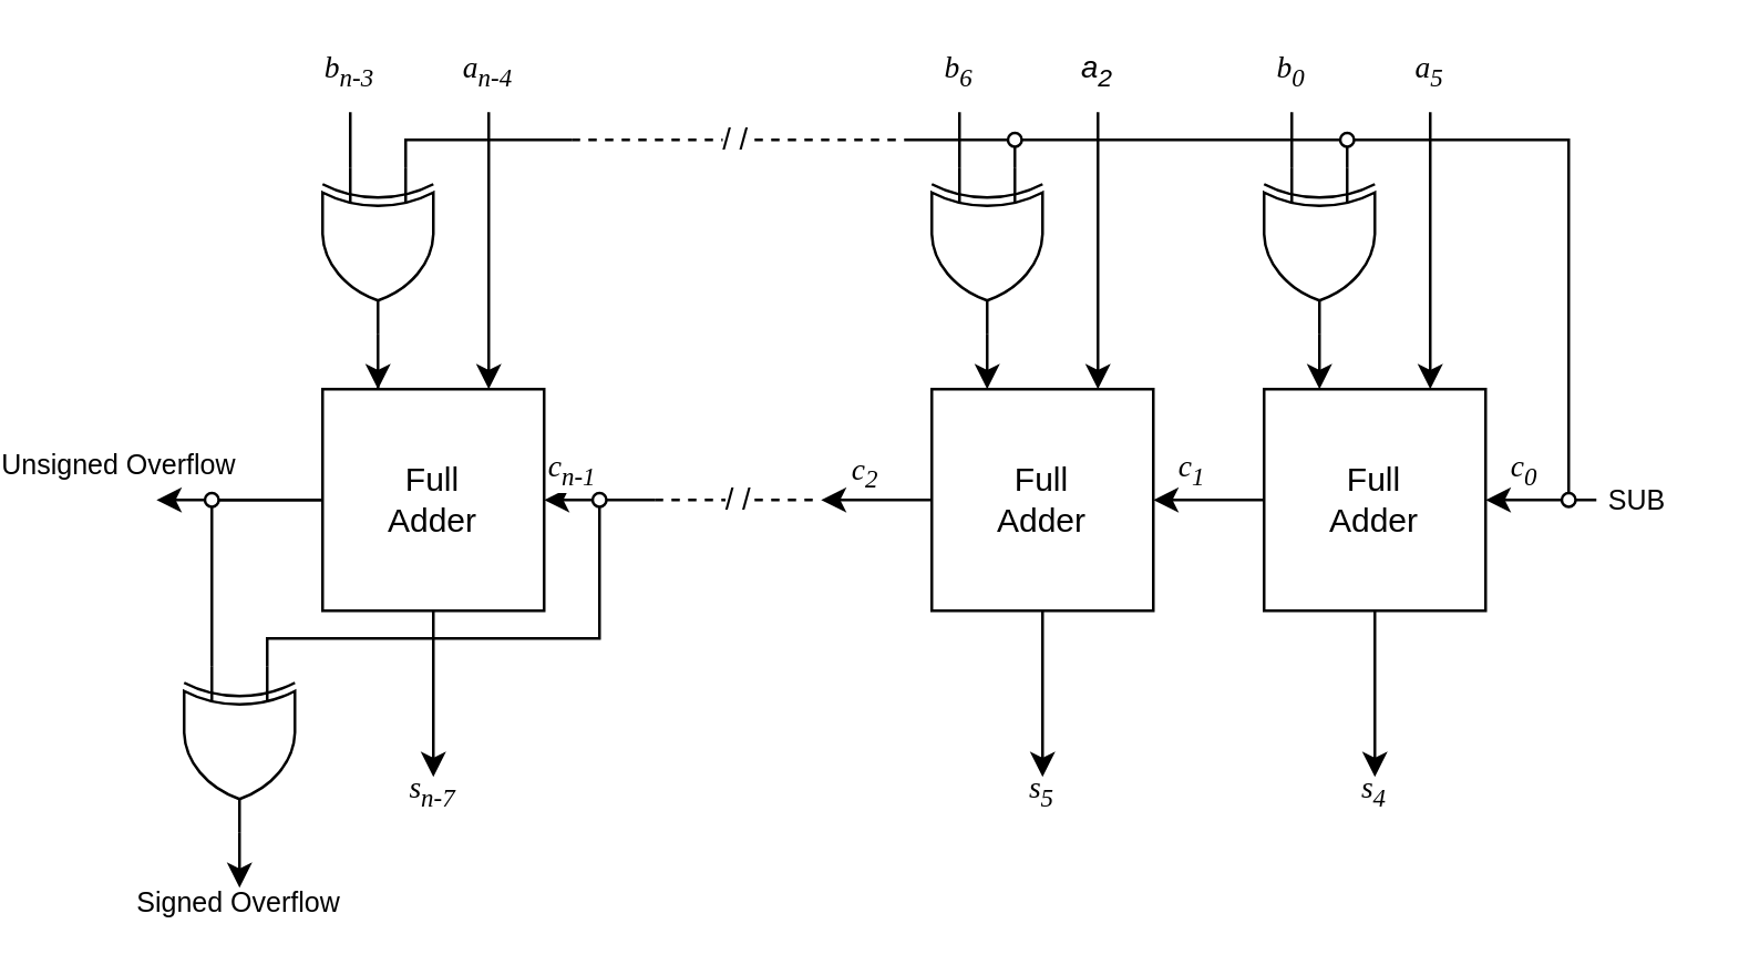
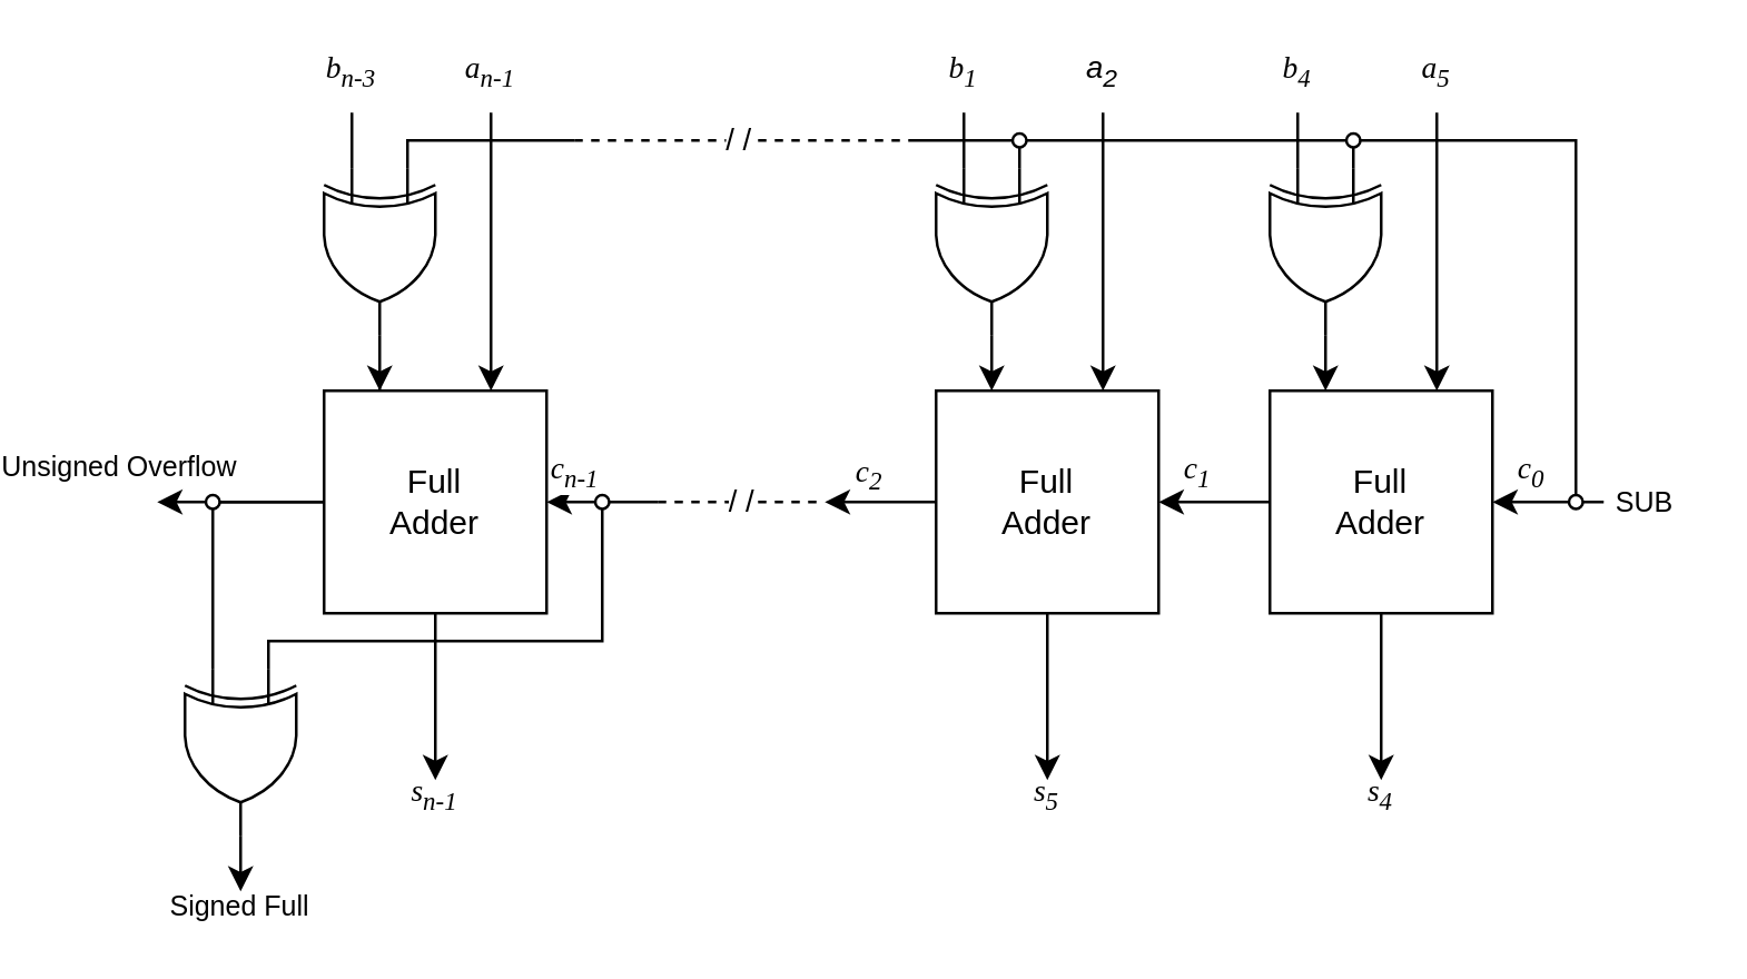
  <mxCell id="0" />
  <mxCell id="1" parent="0" />
  <mxCell id="2" style="edgeStyle=orthogonalEdgeStyle;rounded=0;orthogonalLoop=1;jettySize=auto;html=1;entryX=0.25;entryY=0;entryDx=0;entryDy=0;" edge="1" parent="1" source="3" target="6"><mxGeometry relative="1" as="geometry" /></mxCell>
  <mxCell id="3" value="" style="verticalLabelPosition=bottom;shadow=0;dashed=0;align=center;html=1;verticalAlign=top;shape=mxgraph.electrical.logic_gates.logic_gate;operation=xor;rotation=90;" vertex="1" parent="1"><mxGeometry x="80" y="70" width="60" height="40" as="geometry" /></mxCell>
  <mxCell id="4" style="edgeStyle=orthogonalEdgeStyle;rounded=0;orthogonalLoop=1;jettySize=auto;html=1;exitX=0.5;exitY=1;exitDx=0;exitDy=0;" edge="1" parent="1" source="6"><mxGeometry relative="1" as="geometry"><mxPoint x="130" y="280" as="targetPoint" /></mxGeometry></mxCell>
  <mxCell id="5" style="edgeStyle=orthogonalEdgeStyle;rounded=0;orthogonalLoop=1;jettySize=auto;html=1;endArrow=none;endFill=0;entryX=0;entryY=0.75;entryDx=0;entryDy=0;entryPerimeter=0;" edge="1" parent="1" source="6" target="16"><mxGeometry relative="1" as="geometry"><mxPoint x="30" y="240" as="targetPoint" /></mxGeometry></mxCell>
  <mxCell id="6" value="Full&lt;div&gt;Adder&lt;/div&gt;" style="rounded=0;whiteSpace=wrap;html=1;" vertex="1" parent="1"><mxGeometry x="90" y="140" width="80" height="80" as="geometry" /></mxCell>
  <mxCell id="7" value="" style="endArrow=classic;html=1;rounded=0;entryX=0.75;entryY=0;entryDx=0;entryDy=0;" edge="1" parent="1" target="6"><mxGeometry width="50" height="50" relative="1" as="geometry"><mxPoint x="150" y="40" as="sourcePoint" /><mxPoint x="200" y="10" as="targetPoint" /></mxGeometry></mxCell>
  <mxCell id="8" value="" style="endArrow=none;html=1;rounded=0;" edge="1" parent="1"><mxGeometry width="50" height="50" relative="1" as="geometry"><mxPoint x="100" y="60" as="sourcePoint" /><mxPoint x="100" y="40" as="targetPoint" /></mxGeometry></mxCell>
  <mxCell id="9" value="" style="endArrow=none;html=1;rounded=0;" edge="1" parent="1"><mxGeometry width="50" height="50" relative="1" as="geometry"><mxPoint x="120" y="60" as="sourcePoint" /><mxPoint x="180" y="50" as="targetPoint" /><Array as="points"><mxPoint x="120" y="50" /></Array></mxGeometry></mxCell>
  <mxCell id="10" value="&lt;font face=&quot;Tahoma&quot; style=&quot;font-size: 11px;&quot;&gt;&lt;i style=&quot;&quot;&gt;b&lt;sub style=&quot;&quot;&gt;n-3&lt;/sub&gt;&lt;/i&gt;&lt;/font&gt;" style="text;strokeColor=none;align=center;fillColor=none;html=1;verticalAlign=middle;whiteSpace=wrap;rounded=0;" vertex="1" parent="1"><mxGeometry x="90" y="20" width="20" height="10" as="geometry" /></mxCell>
- <mxCell id="11" value="&lt;font face=&quot;Tahoma&quot; style=&quot;font-size: 11px;&quot;&gt;&lt;i&gt;a&lt;sub&gt;n-4&lt;/sub&gt;&lt;/i&gt;&lt;/font&gt;" style="text;strokeColor=none;align=center;fillColor=none;html=1;verticalAlign=middle;whiteSpace=wrap;rounded=0;" vertex="1" parent="1"><mxGeometry x="140" y="20" width="20" height="10" as="geometry" /></mxCell>
- <mxCell id="12" value="&lt;font style=&quot;font-size: 11px;&quot;&gt;s&lt;sub&gt;n-7&lt;/sub&gt;&lt;/font&gt;" style="text;strokeColor=none;align=center;fillColor=none;html=1;verticalAlign=middle;whiteSpace=wrap;rounded=0;fontStyle=2;fontFamily=Tahoma;" vertex="1" parent="1"><mxGeometry x="120" y="280" width="20" height="10" as="geometry" /></mxCell>
+ <mxCell id="11" value="&lt;font face=&quot;Tahoma&quot; style=&quot;font-size: 11px;&quot;&gt;&lt;i&gt;a&lt;sub&gt;n-1&lt;/sub&gt;&lt;/i&gt;&lt;/font&gt;" style="text;strokeColor=none;align=center;fillColor=none;html=1;verticalAlign=middle;whiteSpace=wrap;rounded=0;" vertex="1" parent="1"><mxGeometry x="140" y="20" width="20" height="10" as="geometry" /></mxCell>
+ <mxCell id="12" value="&lt;font style=&quot;font-size: 11px;&quot;&gt;s&lt;sub&gt;n-1&lt;/sub&gt;&lt;/font&gt;" style="text;strokeColor=none;align=center;fillColor=none;html=1;verticalAlign=middle;whiteSpace=wrap;rounded=0;fontStyle=2;fontFamily=Tahoma;" vertex="1" parent="1"><mxGeometry x="120" y="280" width="20" height="10" as="geometry" /></mxCell>
  <mxCell id="13" value="&lt;font face=&quot;Tahoma&quot; style=&quot;font-size: 11px;&quot;&gt;&lt;i&gt;c&lt;sub&gt;n-1&lt;/sub&gt;&lt;/i&gt;&lt;/font&gt;" style="endArrow=classic;html=1;rounded=0;entryX=1;entryY=0.5;entryDx=0;entryDy=0;labelPosition=left;verticalLabelPosition=top;align=right;verticalAlign=bottom;" edge="1" parent="1" target="6"><mxGeometry width="50" height="50" relative="1" as="geometry"><mxPoint x="210" y="180" as="sourcePoint" /><mxPoint x="250" y="155" as="targetPoint" /></mxGeometry></mxCell>
  <mxCell id="14" value="" style="endArrow=none;html=1;rounded=0;endFill=0;" edge="1" parent="1"><mxGeometry width="50" height="50" relative="1" as="geometry"><mxPoint x="190" y="180" as="sourcePoint" /><mxPoint x="70" y="240" as="targetPoint" /><Array as="points"><mxPoint x="190" y="230" /><mxPoint x="70" y="230" /></Array></mxGeometry></mxCell>
  <mxCell id="15" style="edgeStyle=orthogonalEdgeStyle;rounded=0;orthogonalLoop=1;jettySize=auto;html=1;" edge="1" parent="1" source="16"><mxGeometry relative="1" as="geometry"><mxPoint x="60" y="320" as="targetPoint" /></mxGeometry></mxCell>
  <mxCell id="16" value="" style="verticalLabelPosition=bottom;shadow=0;dashed=0;align=center;html=1;verticalAlign=top;shape=mxgraph.electrical.logic_gates.logic_gate;operation=xor;rotation=90;" vertex="1" parent="1"><mxGeometry x="30" y="250" width="60" height="40" as="geometry" /></mxCell>
- <mxCell id="17" value="&lt;span style=&quot;font-size: 10px;&quot;&gt;Signed Overflow&lt;/span&gt;" style="text;strokeColor=none;align=center;fillColor=none;html=1;verticalAlign=middle;whiteSpace=wrap;rounded=0;" vertex="1" parent="1"><mxGeometry x="20" y="320" width="80" height="10" as="geometry" /></mxCell>
+ <mxCell id="17" value="&lt;span style=&quot;font-size: 10px;&quot;&gt;Signed Full&lt;/span&gt;" style="text;strokeColor=none;align=center;fillColor=none;html=1;verticalAlign=middle;whiteSpace=wrap;rounded=0;" vertex="1" parent="1"><mxGeometry x="20" y="320" width="80" height="10" as="geometry" /></mxCell>
  <mxCell id="18" value="&lt;font style=&quot;font-size: 10px;&quot;&gt;Unsigned Overflow&lt;/font&gt;" style="endArrow=classic;html=1;rounded=0;exitX=0;exitY=0.5;exitDx=0;exitDy=0;labelPosition=left;verticalLabelPosition=top;align=right;verticalAlign=bottom;horizontal=1;spacingBottom=4;" edge="1" parent="1" source="6"><mxGeometry x="0.004" width="50" height="50" relative="1" as="geometry"><mxPoint x="10" y="220" as="sourcePoint" /><mxPoint x="30" y="180" as="targetPoint" /><mxPoint as="offset" /></mxGeometry></mxCell>
  <mxCell id="19" value="/ /" style="endArrow=none;html=1;rounded=0;labelPosition=center;verticalLabelPosition=middle;align=center;verticalAlign=middle;dashed=1;" edge="1" parent="1"><mxGeometry width="50" height="50" relative="1" as="geometry"><mxPoint x="210" y="180" as="sourcePoint" /><mxPoint x="270" y="180" as="targetPoint" /></mxGeometry></mxCell>
  <mxCell id="20" value="" style="verticalLabelPosition=bottom;shadow=0;dashed=0;align=center;html=1;verticalAlign=top;shape=mxgraph.electrical.logic_gates.logic_gate;operation=xor;rotation=90;" vertex="1" parent="1"><mxGeometry x="300" y="70" width="60" height="40" as="geometry" /></mxCell>
  <mxCell id="21" style="edgeStyle=orthogonalEdgeStyle;rounded=0;orthogonalLoop=1;jettySize=auto;html=1;exitX=0.5;exitY=1;exitDx=0;exitDy=0;" edge="1" parent="1" source="24"><mxGeometry relative="1" as="geometry"><mxPoint x="350" y="280" as="targetPoint" /></mxGeometry></mxCell>
  <mxCell id="22" style="edgeStyle=orthogonalEdgeStyle;rounded=0;orthogonalLoop=1;jettySize=auto;html=1;" edge="1" parent="1" source="24"><mxGeometry relative="1" as="geometry"><mxPoint x="270" y="180" as="targetPoint" /></mxGeometry></mxCell>
  <mxCell id="23" value="&lt;font face=&quot;Tahoma&quot; style=&quot;font-size: 11px;&quot;&gt;&lt;i&gt;c&lt;sub&gt;2&lt;/sub&gt;&lt;/i&gt;&lt;/font&gt;" style="edgeLabel;html=1;align=right;verticalAlign=bottom;resizable=0;points=[];labelPosition=left;verticalLabelPosition=top;" vertex="1" connectable="0" parent="22"><mxGeometry x="-0.046" relative="1" as="geometry"><mxPoint as="offset" /></mxGeometry></mxCell>
  <mxCell id="24" value="Full&lt;div&gt;Adder&lt;/div&gt;" style="rounded=0;whiteSpace=wrap;html=1;" vertex="1" parent="1"><mxGeometry x="310" y="140" width="80" height="80" as="geometry" /></mxCell>
  <mxCell id="25" value="" style="endArrow=classic;html=1;rounded=0;entryX=0.75;entryY=0;entryDx=0;entryDy=0;" edge="1" parent="1" target="24"><mxGeometry width="50" height="50" relative="1" as="geometry"><mxPoint x="370" y="40" as="sourcePoint" /><mxPoint x="420" y="10" as="targetPoint" /></mxGeometry></mxCell>
  <mxCell id="26" value="" style="endArrow=none;html=1;rounded=0;" edge="1" parent="1"><mxGeometry width="50" height="50" relative="1" as="geometry"><mxPoint x="320" y="60" as="sourcePoint" /><mxPoint x="320" y="40" as="targetPoint" /></mxGeometry></mxCell>
- <mxCell id="27" value="&lt;font face=&quot;Tahoma&quot; style=&quot;font-size: 11px;&quot;&gt;&lt;i&gt;b&lt;sub&gt;6&lt;/sub&gt;&lt;/i&gt;&lt;/font&gt;" style="text;strokeColor=none;align=center;fillColor=none;html=1;verticalAlign=middle;whiteSpace=wrap;rounded=0;fontFamily=Tahoma;" vertex="1" parent="1"><mxGeometry x="310" y="20" width="20" height="10" as="geometry" /></mxCell>
+ <mxCell id="27" value="&lt;font face=&quot;Tahoma&quot; style=&quot;font-size: 11px;&quot;&gt;&lt;i&gt;b&lt;sub&gt;1&lt;/sub&gt;&lt;/i&gt;&lt;/font&gt;" style="text;strokeColor=none;align=center;fillColor=none;html=1;verticalAlign=middle;whiteSpace=wrap;rounded=0;fontFamily=Tahoma;" vertex="1" parent="1"><mxGeometry x="310" y="20" width="20" height="10" as="geometry" /></mxCell>
  <mxCell id="28" value="&lt;font style=&quot;font-size: 11px;&quot;&gt;a&lt;sub&gt;2&lt;/sub&gt;&lt;/font&gt;" style="text;strokeColor=none;align=center;fillColor=none;html=1;verticalAlign=middle;whiteSpace=wrap;rounded=0;fontStyle=2" vertex="1" parent="1"><mxGeometry x="360" y="20" width="20" height="10" as="geometry" /></mxCell>
  <mxCell id="29" value="&lt;font style=&quot;font-size: 11px;&quot;&gt;s&lt;sub&gt;5&lt;/sub&gt;&lt;/font&gt;" style="text;strokeColor=none;align=center;fillColor=none;html=1;verticalAlign=middle;whiteSpace=wrap;rounded=0;fontStyle=2;fontFamily=Tahoma;" vertex="1" parent="1"><mxGeometry x="340" y="280" width="20" height="10" as="geometry" /></mxCell>
  <mxCell id="30" value="&lt;font face=&quot;Tahoma&quot; style=&quot;font-size: 11px;&quot;&gt;&lt;i&gt;c&lt;sub&gt;1&lt;/sub&gt;&lt;/i&gt;&lt;/font&gt;" style="endArrow=classic;html=1;rounded=0;entryX=1;entryY=0.5;entryDx=0;entryDy=0;labelPosition=left;verticalLabelPosition=top;align=right;verticalAlign=bottom;" edge="1" parent="1" target="24"><mxGeometry width="50" height="50" relative="1" as="geometry"><mxPoint x="430" y="180" as="sourcePoint" /><mxPoint x="470" y="155" as="targetPoint" /></mxGeometry></mxCell>
  <mxCell id="31" style="edgeStyle=orthogonalEdgeStyle;rounded=0;orthogonalLoop=1;jettySize=auto;html=1;entryX=0.25;entryY=0;entryDx=0;entryDy=0;" edge="1" parent="1"><mxGeometry relative="1" as="geometry"><mxPoint x="330" y="120" as="sourcePoint" /><mxPoint x="330" y="140" as="targetPoint" /></mxGeometry></mxCell>
  <mxCell id="32" value="/ /" style="endArrow=none;html=1;rounded=0;labelPosition=center;verticalLabelPosition=middle;align=center;verticalAlign=middle;dashed=1;" edge="1" parent="1"><mxGeometry width="50" height="50" relative="1" as="geometry"><mxPoint x="180" y="50" as="sourcePoint" /><mxPoint x="298" y="50" as="targetPoint" /></mxGeometry></mxCell>
  <mxCell id="33" value="" style="endArrow=none;html=1;rounded=0;" edge="1" parent="1" target="35"><mxGeometry width="50" height="50" relative="1" as="geometry"><mxPoint x="340" y="60" as="sourcePoint" /><mxPoint x="390" y="50" as="targetPoint" /><Array as="points" /></mxGeometry></mxCell>
  <mxCell id="34" value="" style="endArrow=none;html=1;rounded=0;" edge="1" parent="1"><mxGeometry width="50" height="50" relative="1" as="geometry"><mxPoint x="300" y="50" as="sourcePoint" /><mxPoint x="540" y="180" as="targetPoint" /><Array as="points"><mxPoint x="540" y="50" /></Array></mxGeometry></mxCell>
  <mxCell id="35" value="" style="ellipse;whiteSpace=wrap;html=1;aspect=fixed;" vertex="1" parent="1"><mxGeometry x="337.5" y="47.5" width="5" height="5" as="geometry" /></mxCell>
  <mxCell id="36" value="" style="verticalLabelPosition=bottom;shadow=0;dashed=0;align=center;html=1;verticalAlign=top;shape=mxgraph.electrical.logic_gates.logic_gate;operation=xor;rotation=90;" vertex="1" parent="1"><mxGeometry x="420" y="70" width="60" height="40" as="geometry" /></mxCell>
  <mxCell id="37" style="edgeStyle=orthogonalEdgeStyle;rounded=0;orthogonalLoop=1;jettySize=auto;html=1;exitX=0.5;exitY=1;exitDx=0;exitDy=0;" edge="1" parent="1" source="38"><mxGeometry relative="1" as="geometry"><mxPoint x="470" y="280" as="targetPoint" /></mxGeometry></mxCell>
  <mxCell id="38" value="Full&lt;div&gt;Adder&lt;/div&gt;" style="rounded=0;whiteSpace=wrap;html=1;" vertex="1" parent="1"><mxGeometry x="430" y="140" width="80" height="80" as="geometry" /></mxCell>
  <mxCell id="39" value="" style="endArrow=classic;html=1;rounded=0;entryX=0.75;entryY=0;entryDx=0;entryDy=0;" edge="1" parent="1" target="38"><mxGeometry width="50" height="50" relative="1" as="geometry"><mxPoint x="490" y="40" as="sourcePoint" /><mxPoint x="540" y="10" as="targetPoint" /></mxGeometry></mxCell>
  <mxCell id="40" value="" style="endArrow=none;html=1;rounded=0;" edge="1" parent="1"><mxGeometry width="50" height="50" relative="1" as="geometry"><mxPoint x="440" y="60" as="sourcePoint" /><mxPoint x="440" y="40" as="targetPoint" /></mxGeometry></mxCell>
- <mxCell id="41" value="&lt;font style=&quot;font-size: 11px;&quot;&gt;b&lt;sub&gt;0&lt;/sub&gt;&lt;/font&gt;" style="text;strokeColor=none;align=center;fillColor=none;html=1;verticalAlign=middle;whiteSpace=wrap;rounded=0;fontFamily=Tahoma;fontStyle=2" vertex="1" parent="1"><mxGeometry x="430" y="20" width="20" height="10" as="geometry" /></mxCell>
+ <mxCell id="41" value="&lt;font style=&quot;font-size: 11px;&quot;&gt;b&lt;sub&gt;4&lt;/sub&gt;&lt;/font&gt;" style="text;strokeColor=none;align=center;fillColor=none;html=1;verticalAlign=middle;whiteSpace=wrap;rounded=0;fontFamily=Tahoma;fontStyle=2" vertex="1" parent="1"><mxGeometry x="430" y="20" width="20" height="10" as="geometry" /></mxCell>
  <mxCell id="42" value="&lt;font face=&quot;Tahoma&quot; style=&quot;font-size: 11px;&quot;&gt;a&lt;sub&gt;5&lt;/sub&gt;&lt;/font&gt;" style="text;strokeColor=none;align=center;fillColor=none;html=1;verticalAlign=middle;whiteSpace=wrap;rounded=0;fontStyle=2" vertex="1" parent="1"><mxGeometry x="480" y="20" width="20" height="10" as="geometry" /></mxCell>
  <mxCell id="43" value="&lt;font face=&quot;Tahoma&quot; style=&quot;font-size: 11px;&quot;&gt;&lt;i&gt;s&lt;sub&gt;4&lt;/sub&gt;&lt;/i&gt;&lt;/font&gt;" style="text;strokeColor=none;align=center;fillColor=none;html=1;verticalAlign=middle;whiteSpace=wrap;rounded=0;" vertex="1" parent="1"><mxGeometry x="460" y="280" width="20" height="10" as="geometry" /></mxCell>
  <mxCell id="44" value="&lt;font face=&quot;Tahoma&quot; style=&quot;font-size: 11px;&quot;&gt;&lt;i&gt;c&lt;sub&gt;0&lt;/sub&gt;&lt;/i&gt;&lt;/font&gt;" style="endArrow=classic;html=1;rounded=0;entryX=1;entryY=0.5;entryDx=0;entryDy=0;labelPosition=left;verticalLabelPosition=top;align=right;verticalAlign=bottom;" edge="1" parent="1" target="38"><mxGeometry width="50" height="50" relative="1" as="geometry"><mxPoint x="550" y="180" as="sourcePoint" /><mxPoint x="590" y="155" as="targetPoint" /></mxGeometry></mxCell>
  <mxCell id="45" style="edgeStyle=orthogonalEdgeStyle;rounded=0;orthogonalLoop=1;jettySize=auto;html=1;entryX=0.25;entryY=0;entryDx=0;entryDy=0;" edge="1" parent="1"><mxGeometry relative="1" as="geometry"><mxPoint x="450" y="120" as="sourcePoint" /><mxPoint x="450" y="140" as="targetPoint" /></mxGeometry></mxCell>
  <mxCell id="46" value="" style="endArrow=none;html=1;rounded=0;" edge="1" parent="1" target="47"><mxGeometry width="50" height="50" relative="1" as="geometry"><mxPoint x="460" y="60" as="sourcePoint" /><mxPoint x="510" y="50" as="targetPoint" /><Array as="points" /></mxGeometry></mxCell>
  <mxCell id="47" value="" style="ellipse;whiteSpace=wrap;html=1;aspect=fixed;" vertex="1" parent="1"><mxGeometry x="457.5" y="47.5" width="5" height="5" as="geometry" /></mxCell>
  <mxCell id="48" value="&lt;span style=&quot;font-size: 10px;&quot;&gt;SUB&lt;/span&gt;" style="text;strokeColor=none;align=center;fillColor=none;html=1;verticalAlign=middle;whiteSpace=wrap;rounded=0;" vertex="1" parent="1"><mxGeometry x="550" y="175" width="30" height="10" as="geometry" /></mxCell>
  <mxCell id="49" value="" style="ellipse;whiteSpace=wrap;html=1;aspect=fixed;" vertex="1" parent="1"><mxGeometry x="187.5" y="177.5" width="5" height="5" as="geometry" /></mxCell>
  <mxCell id="50" value="" style="ellipse;whiteSpace=wrap;html=1;aspect=fixed;" vertex="1" parent="1"><mxGeometry x="47.5" y="177.5" width="5" height="5" as="geometry" /></mxCell>
  <mxCell id="51" value="" style="ellipse;whiteSpace=wrap;html=1;aspect=fixed;" vertex="1" parent="1"><mxGeometry x="537.5" y="177.5" width="5" height="5" as="geometry" /></mxCell>
